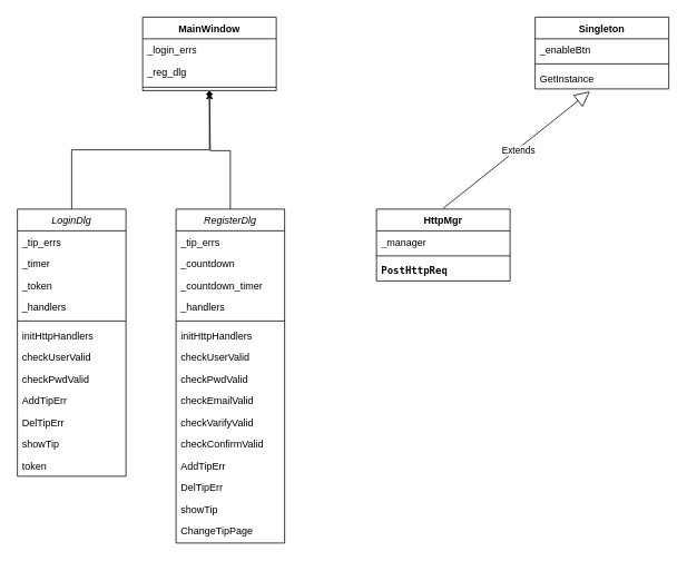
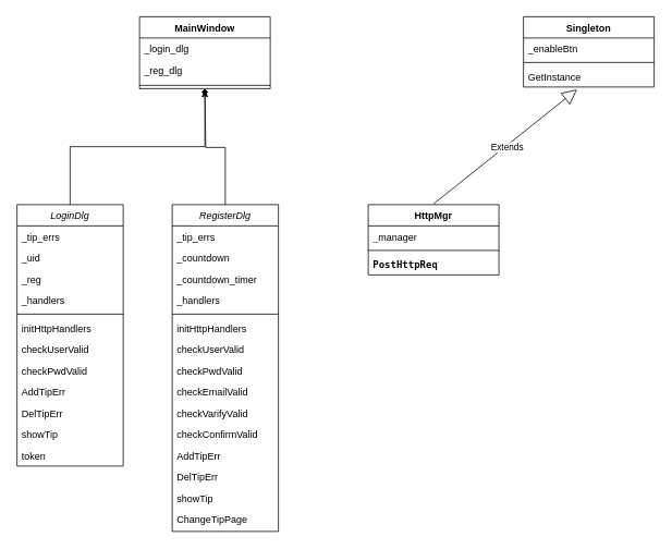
  <mxCell id="0" />
  <mxCell id="1" parent="0" />
  <mxCell id="2" style="edgeStyle=orthogonalEdgeStyle;rounded=0;orthogonalLoop=1;jettySize=auto;html=1;exitX=0.5;exitY=0;exitDx=0;exitDy=0;entryX=0.5;entryY=1;entryDx=0;entryDy=0;endArrow=diamond;" edge="1" parent="1" source="3" target="33"><mxGeometry relative="1" as="geometry" /></mxCell>
  <mxCell id="3" value="LoginDlg&#10;" style="swimlane;fontStyle=2;align=center;verticalAlign=top;childLayout=stackLayout;horizontal=1;startSize=26;horizontalStack=0;resizeParent=1;resizeLast=0;collapsible=1;marginBottom=0;rounded=0;shadow=0;strokeWidth=1;" parent="1" vertex="1"><mxGeometry x="20" y="250" width="130" height="320" as="geometry"><mxRectangle x="230" y="140" width="160" height="26" as="alternateBounds" /></mxGeometry></mxCell>
  <mxCell id="4" value="_tip_errs" style="text;align=left;verticalAlign=top;spacingLeft=4;spacingRight=4;overflow=hidden;rotatable=0;points=[[0,0.5],[1,0.5]];portConstraint=eastwest;" parent="3" vertex="1"><mxGeometry y="26" width="130" height="26" as="geometry" /></mxCell>
- <mxCell id="5" value="_timer" style="text;align=left;verticalAlign=top;spacingLeft=4;spacingRight=4;overflow=hidden;rotatable=0;points=[[0,0.5],[1,0.5]];portConstraint=eastwest;rounded=0;shadow=0;html=0;" parent="3" vertex="1"><mxGeometry y="52" width="130" height="26" as="geometry" /></mxCell>
- <mxCell id="6" value="_token" style="text;align=left;verticalAlign=top;spacingLeft=4;spacingRight=4;overflow=hidden;rotatable=0;points=[[0,0.5],[1,0.5]];portConstraint=eastwest;rounded=0;shadow=0;html=0;" parent="3" vertex="1"><mxGeometry y="78" width="130" height="26" as="geometry" /></mxCell>
+ <mxCell id="5" value="_uid" style="text;align=left;verticalAlign=top;spacingLeft=4;spacingRight=4;overflow=hidden;rotatable=0;points=[[0,0.5],[1,0.5]];portConstraint=eastwest;rounded=0;shadow=0;html=0;" parent="3" vertex="1"><mxGeometry y="52" width="130" height="26" as="geometry" /></mxCell>
+ <mxCell id="6" value="_reg" style="text;align=left;verticalAlign=top;spacingLeft=4;spacingRight=4;overflow=hidden;rotatable=0;points=[[0,0.5],[1,0.5]];portConstraint=eastwest;rounded=0;shadow=0;html=0;" parent="3" vertex="1"><mxGeometry y="78" width="130" height="26" as="geometry" /></mxCell>
  <mxCell id="7" value="_handlers&#10;" style="text;align=left;verticalAlign=top;spacingLeft=4;spacingRight=4;overflow=hidden;rotatable=0;points=[[0,0.5],[1,0.5]];portConstraint=eastwest;rounded=0;shadow=0;html=0;" vertex="1" parent="3"><mxGeometry y="104" width="130" height="26" as="geometry" /></mxCell>
  <mxCell id="8" value="" style="line;html=1;strokeWidth=1;align=left;verticalAlign=middle;spacingTop=-1;spacingLeft=3;spacingRight=3;rotatable=0;labelPosition=right;points=[];portConstraint=eastwest;" parent="3" vertex="1"><mxGeometry y="130" width="130" height="8" as="geometry" /></mxCell>
  <mxCell id="9" value="initHttpHandlers" style="text;align=left;verticalAlign=top;spacingLeft=4;spacingRight=4;overflow=hidden;rotatable=0;points=[[0,0.5],[1,0.5]];portConstraint=eastwest;" parent="3" vertex="1"><mxGeometry y="138" width="130" height="26" as="geometry" /></mxCell>
  <mxCell id="10" value="checkUserValid" style="text;align=left;verticalAlign=top;spacingLeft=4;spacingRight=4;overflow=hidden;rotatable=0;points=[[0,0.5],[1,0.5]];portConstraint=eastwest;" vertex="1" parent="3"><mxGeometry y="164" width="130" height="26" as="geometry" /></mxCell>
  <mxCell id="11" value="checkPwdValid" style="text;align=left;verticalAlign=top;spacingLeft=4;spacingRight=4;overflow=hidden;rotatable=0;points=[[0,0.5],[1,0.5]];portConstraint=eastwest;" vertex="1" parent="3"><mxGeometry y="190" width="130" height="26" as="geometry" /></mxCell>
  <mxCell id="12" value="AddTipErr" style="text;align=left;verticalAlign=top;spacingLeft=4;spacingRight=4;overflow=hidden;rotatable=0;points=[[0,0.5],[1,0.5]];portConstraint=eastwest;" vertex="1" parent="3"><mxGeometry y="216" width="130" height="26" as="geometry" /></mxCell>
  <mxCell id="13" value="DelTipErr" style="text;align=left;verticalAlign=top;spacingLeft=4;spacingRight=4;overflow=hidden;rotatable=0;points=[[0,0.5],[1,0.5]];portConstraint=eastwest;" vertex="1" parent="3"><mxGeometry y="242" width="130" height="26" as="geometry" /></mxCell>
  <mxCell id="14" value="showTip" style="text;align=left;verticalAlign=top;spacingLeft=4;spacingRight=4;overflow=hidden;rotatable=0;points=[[0,0.5],[1,0.5]];portConstraint=eastwest;" vertex="1" parent="3"><mxGeometry y="268" width="130" height="26" as="geometry" /></mxCell>
  <mxCell id="15" value="token" style="text;align=left;verticalAlign=top;spacingLeft=4;spacingRight=4;overflow=hidden;rotatable=0;points=[[0,0.5],[1,0.5]];portConstraint=eastwest;" vertex="1" parent="3"><mxGeometry y="294" width="130" height="26" as="geometry" /></mxCell>
  <mxCell id="16" style="edgeStyle=orthogonalEdgeStyle;rounded=0;orthogonalLoop=1;jettySize=auto;html=1;exitX=0.5;exitY=0;exitDx=0;exitDy=0;" edge="1" parent="1" source="17"><mxGeometry relative="1" as="geometry"><mxPoint x="250" y="110" as="targetPoint" /><Array as="points"><mxPoint x="275" y="180" /><mxPoint x="251" y="180" /></Array></mxGeometry></mxCell>
  <mxCell id="17" value="RegisterDlg&#10;" style="swimlane;fontStyle=2;align=center;verticalAlign=top;childLayout=stackLayout;horizontal=1;startSize=26;horizontalStack=0;resizeParent=1;resizeLast=0;collapsible=1;marginBottom=0;rounded=0;shadow=0;strokeWidth=1;" vertex="1" parent="1"><mxGeometry x="210" y="250" width="130" height="400" as="geometry"><mxRectangle x="230" y="140" width="160" height="26" as="alternateBounds" /></mxGeometry></mxCell>
  <mxCell id="18" value="_tip_errs" style="text;align=left;verticalAlign=top;spacingLeft=4;spacingRight=4;overflow=hidden;rotatable=0;points=[[0,0.5],[1,0.5]];portConstraint=eastwest;" vertex="1" parent="17"><mxGeometry y="26" width="130" height="26" as="geometry" /></mxCell>
  <mxCell id="19" value="_countdown" style="text;align=left;verticalAlign=top;spacingLeft=4;spacingRight=4;overflow=hidden;rotatable=0;points=[[0,0.5],[1,0.5]];portConstraint=eastwest;rounded=0;shadow=0;html=0;" vertex="1" parent="17"><mxGeometry y="52" width="130" height="26" as="geometry" /></mxCell>
  <mxCell id="20" value="_countdown_timer" style="text;align=left;verticalAlign=top;spacingLeft=4;spacingRight=4;overflow=hidden;rotatable=0;points=[[0,0.5],[1,0.5]];portConstraint=eastwest;rounded=0;shadow=0;html=0;" vertex="1" parent="17"><mxGeometry y="78" width="130" height="26" as="geometry" /></mxCell>
  <mxCell id="21" value="_handlers&#10;" style="text;align=left;verticalAlign=top;spacingLeft=4;spacingRight=4;overflow=hidden;rotatable=0;points=[[0,0.5],[1,0.5]];portConstraint=eastwest;rounded=0;shadow=0;html=0;" vertex="1" parent="17"><mxGeometry y="104" width="130" height="26" as="geometry" /></mxCell>
  <mxCell id="22" value="" style="line;html=1;strokeWidth=1;align=left;verticalAlign=middle;spacingTop=-1;spacingLeft=3;spacingRight=3;rotatable=0;labelPosition=right;points=[];portConstraint=eastwest;" vertex="1" parent="17"><mxGeometry y="130" width="130" height="8" as="geometry" /></mxCell>
  <mxCell id="23" value="initHttpHandlers" style="text;align=left;verticalAlign=top;spacingLeft=4;spacingRight=4;overflow=hidden;rotatable=0;points=[[0,0.5],[1,0.5]];portConstraint=eastwest;" vertex="1" parent="17"><mxGeometry y="138" width="130" height="26" as="geometry" /></mxCell>
  <mxCell id="24" value="checkUserValid" style="text;align=left;verticalAlign=top;spacingLeft=4;spacingRight=4;overflow=hidden;rotatable=0;points=[[0,0.5],[1,0.5]];portConstraint=eastwest;" vertex="1" parent="17"><mxGeometry y="164" width="130" height="26" as="geometry" /></mxCell>
  <mxCell id="25" value="checkPwdValid" style="text;align=left;verticalAlign=top;spacingLeft=4;spacingRight=4;overflow=hidden;rotatable=0;points=[[0,0.5],[1,0.5]];portConstraint=eastwest;" vertex="1" parent="17"><mxGeometry y="190" width="130" height="26" as="geometry" /></mxCell>
  <mxCell id="26" value="checkEmailValid" style="text;align=left;verticalAlign=top;spacingLeft=4;spacingRight=4;overflow=hidden;rotatable=0;points=[[0,0.5],[1,0.5]];portConstraint=eastwest;" vertex="1" parent="17"><mxGeometry y="216" width="130" height="26" as="geometry" /></mxCell>
  <mxCell id="27" value="checkVarifyValid" style="text;align=left;verticalAlign=top;spacingLeft=4;spacingRight=4;overflow=hidden;rotatable=0;points=[[0,0.5],[1,0.5]];portConstraint=eastwest;" vertex="1" parent="17"><mxGeometry y="242" width="130" height="26" as="geometry" /></mxCell>
  <mxCell id="28" value="checkConfirmValid" style="text;align=left;verticalAlign=top;spacingLeft=4;spacingRight=4;overflow=hidden;rotatable=0;points=[[0,0.5],[1,0.5]];portConstraint=eastwest;" vertex="1" parent="17"><mxGeometry y="268" width="130" height="26" as="geometry" /></mxCell>
  <mxCell id="29" value="AddTipErr" style="text;align=left;verticalAlign=top;spacingLeft=4;spacingRight=4;overflow=hidden;rotatable=0;points=[[0,0.5],[1,0.5]];portConstraint=eastwest;" vertex="1" parent="17"><mxGeometry y="294" width="130" height="26" as="geometry" /></mxCell>
  <mxCell id="30" value="DelTipErr" style="text;align=left;verticalAlign=top;spacingLeft=4;spacingRight=4;overflow=hidden;rotatable=0;points=[[0,0.5],[1,0.5]];portConstraint=eastwest;" vertex="1" parent="17"><mxGeometry y="320" width="130" height="26" as="geometry" /></mxCell>
  <mxCell id="31" value="showTip" style="text;align=left;verticalAlign=top;spacingLeft=4;spacingRight=4;overflow=hidden;rotatable=0;points=[[0,0.5],[1,0.5]];portConstraint=eastwest;" vertex="1" parent="17"><mxGeometry y="346" width="130" height="26" as="geometry" /></mxCell>
  <mxCell id="32" value="ChangeTipPage" style="text;align=left;verticalAlign=top;spacingLeft=4;spacingRight=4;overflow=hidden;rotatable=0;points=[[0,0.5],[1,0.5]];portConstraint=eastwest;" vertex="1" parent="17"><mxGeometry y="372" width="130" height="26" as="geometry" /></mxCell>
  <mxCell id="33" value="MainWindow" style="swimlane;fontStyle=1;align=center;verticalAlign=top;childLayout=stackLayout;horizontal=1;startSize=26;horizontalStack=0;resizeParent=1;resizeParentMax=0;resizeLast=0;collapsible=1;marginBottom=0;whiteSpace=wrap;html=1;" vertex="1" parent="1"><mxGeometry x="170" y="20" width="160" height="88" as="geometry" /></mxCell>
- <mxCell id="34" value="_login_errs" style="text;strokeColor=none;fillColor=none;align=left;verticalAlign=top;spacingLeft=4;spacingRight=4;overflow=hidden;rotatable=0;points=[[0,0.5],[1,0.5]];portConstraint=eastwest;whiteSpace=wrap;html=1;" vertex="1" parent="33"><mxGeometry y="26" width="160" height="26" as="geometry" /></mxCell>
+ <mxCell id="34" value="_login_dlg" style="text;strokeColor=none;fillColor=none;align=left;verticalAlign=top;spacingLeft=4;spacingRight=4;overflow=hidden;rotatable=0;points=[[0,0.5],[1,0.5]];portConstraint=eastwest;whiteSpace=wrap;html=1;" vertex="1" parent="33"><mxGeometry y="26" width="160" height="26" as="geometry" /></mxCell>
  <mxCell id="35" value="_reg_dlg&lt;div&gt;&lt;br&gt;&lt;/div&gt;" style="text;strokeColor=none;fillColor=none;align=left;verticalAlign=top;spacingLeft=4;spacingRight=4;overflow=hidden;rotatable=0;points=[[0,0.5],[1,0.5]];portConstraint=eastwest;whiteSpace=wrap;html=1;" vertex="1" parent="33"><mxGeometry y="52" width="160" height="28" as="geometry" /></mxCell>
  <mxCell id="36" value="" style="line;strokeWidth=1;fillColor=none;align=left;verticalAlign=middle;spacingTop=-1;spacingLeft=3;spacingRight=3;rotatable=0;labelPosition=right;points=[];portConstraint=eastwest;strokeColor=inherit;" vertex="1" parent="33"><mxGeometry y="80" width="160" height="8" as="geometry" /></mxCell>
  <mxCell id="37" value="HttpMgr&lt;div&gt;&lt;br&gt;&lt;/div&gt;" style="swimlane;fontStyle=1;align=center;verticalAlign=top;childLayout=stackLayout;horizontal=1;startSize=26;horizontalStack=0;resizeParent=1;resizeParentMax=0;resizeLast=0;collapsible=1;marginBottom=0;whiteSpace=wrap;html=1;" vertex="1" parent="1"><mxGeometry x="450" y="250" width="160" height="86" as="geometry" /></mxCell>
  <mxCell id="38" value="_manager" style="text;strokeColor=none;fillColor=none;align=left;verticalAlign=top;spacingLeft=4;spacingRight=4;overflow=hidden;rotatable=0;points=[[0,0.5],[1,0.5]];portConstraint=eastwest;whiteSpace=wrap;html=1;" vertex="1" parent="37"><mxGeometry y="26" width="160" height="26" as="geometry" /></mxCell>
  <mxCell id="39" value="" style="line;strokeWidth=1;fillColor=none;align=left;verticalAlign=middle;spacingTop=-1;spacingLeft=3;spacingRight=3;rotatable=0;labelPosition=right;points=[];portConstraint=eastwest;strokeColor=inherit;" vertex="1" parent="37"><mxGeometry y="52" width="160" height="8" as="geometry" /></mxCell>
  <mxCell id="40" value="&lt;pre style=&quot;margin-top: 0px; margin-bottom: 0px;&quot;&gt;&lt;span style=&quot;font-weight:600;&quot;&gt;PostHttpReq&lt;/span&gt;&lt;/pre&gt;" style="text;strokeColor=none;fillColor=none;align=left;verticalAlign=top;spacingLeft=4;spacingRight=4;overflow=hidden;rotatable=0;points=[[0,0.5],[1,0.5]];portConstraint=eastwest;whiteSpace=wrap;html=1;" vertex="1" parent="37"><mxGeometry y="60" width="160" height="26" as="geometry" /></mxCell>
  <mxCell id="41" value="Singleton" style="swimlane;fontStyle=1;align=center;verticalAlign=top;childLayout=stackLayout;horizontal=1;startSize=26;horizontalStack=0;resizeParent=1;resizeParentMax=0;resizeLast=0;collapsible=1;marginBottom=0;whiteSpace=wrap;html=1;" vertex="1" parent="1"><mxGeometry x="640" y="20" width="160" height="86" as="geometry" /></mxCell>
  <mxCell id="42" value="_enableBtn" style="text;strokeColor=none;fillColor=none;align=left;verticalAlign=top;spacingLeft=4;spacingRight=4;overflow=hidden;rotatable=0;points=[[0,0.5],[1,0.5]];portConstraint=eastwest;whiteSpace=wrap;html=1;" vertex="1" parent="41"><mxGeometry y="26" width="160" height="26" as="geometry" /></mxCell>
  <mxCell id="43" value="" style="line;strokeWidth=1;fillColor=none;align=left;verticalAlign=middle;spacingTop=-1;spacingLeft=3;spacingRight=3;rotatable=0;labelPosition=right;points=[];portConstraint=eastwest;strokeColor=inherit;" vertex="1" parent="41"><mxGeometry y="52" width="160" height="8" as="geometry" /></mxCell>
  <mxCell id="44" value="GetInstance" style="text;strokeColor=none;fillColor=none;align=left;verticalAlign=top;spacingLeft=4;spacingRight=4;overflow=hidden;rotatable=0;points=[[0,0.5],[1,0.5]];portConstraint=eastwest;whiteSpace=wrap;html=1;" vertex="1" parent="41"><mxGeometry y="60" width="160" height="26" as="geometry" /></mxCell>
  <mxCell id="45" value="Extends" style="endArrow=block;endSize=16;endFill=0;html=1;rounded=0;entryX=0.41;entryY=1.115;entryDx=0;entryDy=0;entryPerimeter=0;" edge="1" parent="1" target="44"><mxGeometry x="0.01" y="-2" width="160" relative="1" as="geometry"><mxPoint x="530" y="249" as="sourcePoint" /><mxPoint x="690" y="249" as="targetPoint" /><mxPoint as="offset" /></mxGeometry></mxCell>
